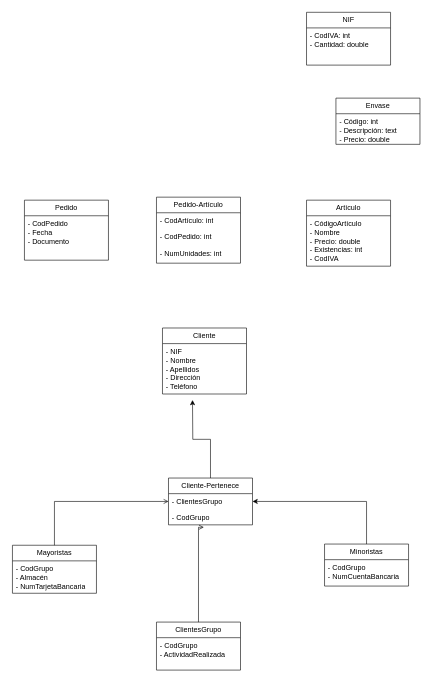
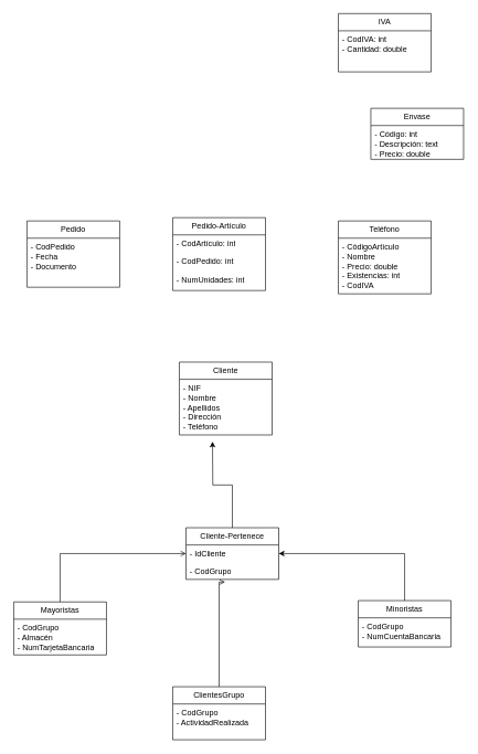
  <mxCell id="0" />
  <mxCell id="1" parent="0" />
  <mxCell id="2" value="Cliente" style="swimlane;fontStyle=0;childLayout=stackLayout;horizontal=1;startSize=26;fillColor=none;horizontalStack=0;resizeParent=1;resizeParentMax=0;resizeLast=0;collapsible=1;marginBottom=0;whiteSpace=wrap;html=1;" vertex="1" parent="1"><mxGeometry x="270" y="546" width="140" height="110" as="geometry" /></mxCell>
  <mxCell id="3" value="- NIF&lt;div&gt;- Nombre&lt;/div&gt;&lt;div&gt;- Apellidos&lt;/div&gt;&lt;div&gt;- Dirección&lt;/div&gt;&lt;div&gt;- Teléfono&lt;/div&gt;" style="text;strokeColor=none;fillColor=none;align=left;verticalAlign=top;spacingLeft=4;spacingRight=4;overflow=hidden;rotatable=0;points=[[0,0.5],[1,0.5]];portConstraint=eastwest;whiteSpace=wrap;html=1;" vertex="1" parent="2"><mxGeometry y="26" width="140" height="84" as="geometry" /></mxCell>
  <mxCell id="4" style="edgeStyle=orthogonalEdgeStyle;rounded=0;orthogonalLoop=1;jettySize=auto;html=1;entryX=0;entryY=0.5;entryDx=0;entryDy=0;endArrow=open;" edge="1" parent="1" source="5" target="14"><mxGeometry relative="1" as="geometry" /></mxCell>
  <mxCell id="5" value="Mayoristas" style="swimlane;fontStyle=0;childLayout=stackLayout;horizontal=1;startSize=26;fillColor=none;horizontalStack=0;resizeParent=1;resizeParentMax=0;resizeLast=0;collapsible=1;marginBottom=0;whiteSpace=wrap;html=1;" vertex="1" parent="1"><mxGeometry x="20" y="908" width="140" height="80" as="geometry" /></mxCell>
  <mxCell id="6" value="&lt;div&gt;-&amp;nbsp;&lt;span style=&quot;background-color: transparent; color: light-dark(rgb(0, 0, 0), rgb(255, 255, 255));&quot;&gt;CodGrupo&lt;/span&gt;&lt;/div&gt;- Almacén&lt;div&gt;- NumTarjetaBancaria&lt;/div&gt;" style="text;strokeColor=none;fillColor=none;align=left;verticalAlign=top;spacingLeft=4;spacingRight=4;overflow=hidden;rotatable=0;points=[[0,0.5],[1,0.5]];portConstraint=eastwest;whiteSpace=wrap;html=1;" vertex="1" parent="5"><mxGeometry y="26" width="140" height="54" as="geometry" /></mxCell>
  <mxCell id="7" style="edgeStyle=orthogonalEdgeStyle;rounded=0;orthogonalLoop=1;jettySize=auto;html=1;entryX=1;entryY=0.5;entryDx=0;entryDy=0;" edge="1" parent="1" source="8" target="14"><mxGeometry relative="1" as="geometry" /></mxCell>
  <mxCell id="8" value="Minoristas" style="swimlane;fontStyle=0;childLayout=stackLayout;horizontal=1;startSize=26;fillColor=none;horizontalStack=0;resizeParent=1;resizeParentMax=0;resizeLast=0;collapsible=1;marginBottom=0;whiteSpace=wrap;html=1;" vertex="1" parent="1"><mxGeometry x="540" y="906" width="140" height="70" as="geometry" /></mxCell>
  <mxCell id="9" value="- CodGrupo&lt;br&gt;- NumCuentaBancaria" style="text;strokeColor=none;fillColor=none;align=left;verticalAlign=top;spacingLeft=4;spacingRight=4;overflow=hidden;rotatable=0;points=[[0,0.5],[1,0.5]];portConstraint=eastwest;whiteSpace=wrap;html=1;" vertex="1" parent="8"><mxGeometry y="26" width="140" height="44" as="geometry" /></mxCell>
  <mxCell id="10" value="ClientesGrupo" style="swimlane;fontStyle=0;childLayout=stackLayout;horizontal=1;startSize=26;fillColor=none;horizontalStack=0;resizeParent=1;resizeParentMax=0;resizeLast=0;collapsible=1;marginBottom=0;whiteSpace=wrap;html=1;" vertex="1" parent="1"><mxGeometry x="260" y="1036" width="140" height="80" as="geometry" /></mxCell>
  <mxCell id="11" value="&lt;div&gt;-&amp;nbsp;&lt;span style=&quot;background-color: transparent; color: light-dark(rgb(0, 0, 0), rgb(255, 255, 255));&quot;&gt;CodGrupo&lt;/span&gt;&lt;/div&gt;- ActividadRealizada" style="text;strokeColor=none;fillColor=none;align=left;verticalAlign=top;spacingLeft=4;spacingRight=4;overflow=hidden;rotatable=0;points=[[0,0.5],[1,0.5]];portConstraint=eastwest;whiteSpace=wrap;html=1;" vertex="1" parent="10"><mxGeometry y="26" width="140" height="54" as="geometry" /></mxCell>
  <mxCell id="12" style="edgeStyle=orthogonalEdgeStyle;rounded=0;orthogonalLoop=1;jettySize=auto;html=1;" edge="1" parent="1" source="13"><mxGeometry relative="1" as="geometry"><mxPoint x="320" y="666" as="targetPoint" /></mxGeometry></mxCell>
  <mxCell id="13" value="Cliente-Pertenece" style="swimlane;fontStyle=0;childLayout=stackLayout;horizontal=1;startSize=26;fillColor=none;horizontalStack=0;resizeParent=1;resizeParentMax=0;resizeLast=0;collapsible=1;marginBottom=0;whiteSpace=wrap;html=1;" vertex="1" parent="1"><mxGeometry x="280" y="796" width="140" height="78" as="geometry" /></mxCell>
- <mxCell id="14" value="- ClientesGrupo" style="text;strokeColor=none;fillColor=none;align=left;verticalAlign=top;spacingLeft=4;spacingRight=4;overflow=hidden;rotatable=0;points=[[0,0.5],[1,0.5]];portConstraint=eastwest;whiteSpace=wrap;html=1;" vertex="1" parent="13"><mxGeometry y="26" width="140" height="26" as="geometry" /></mxCell>
+ <mxCell id="14" value="- IdCliente" style="text;strokeColor=none;fillColor=none;align=left;verticalAlign=top;spacingLeft=4;spacingRight=4;overflow=hidden;rotatable=0;points=[[0,0.5],[1,0.5]];portConstraint=eastwest;whiteSpace=wrap;html=1;" vertex="1" parent="13"><mxGeometry y="26" width="140" height="26" as="geometry" /></mxCell>
  <mxCell id="15" value="- CodGrupo" style="text;strokeColor=none;fillColor=none;align=left;verticalAlign=top;spacingLeft=4;spacingRight=4;overflow=hidden;rotatable=0;points=[[0,0.5],[1,0.5]];portConstraint=eastwest;whiteSpace=wrap;html=1;" vertex="1" parent="13"><mxGeometry y="52" width="140" height="26" as="geometry" /></mxCell>
  <mxCell id="16" style="edgeStyle=orthogonalEdgeStyle;rounded=0;orthogonalLoop=1;jettySize=auto;html=1;entryX=0.421;entryY=1.154;entryDx=0;entryDy=0;entryPerimeter=0;endArrow=open;" edge="1" parent="1" source="10" target="15"><mxGeometry relative="1" as="geometry"><Array as="points"><mxPoint x="330" y="878" /></Array></mxGeometry></mxCell>
  <mxCell id="17" value="Pedido" style="swimlane;fontStyle=0;childLayout=stackLayout;horizontal=1;startSize=26;fillColor=none;horizontalStack=0;resizeParent=1;resizeParentMax=0;resizeLast=0;collapsible=1;marginBottom=0;whiteSpace=wrap;html=1;" vertex="1" parent="1"><mxGeometry x="40" y="333" width="140" height="100" as="geometry" /></mxCell>
  <mxCell id="18" value="- CodPedido&lt;div&gt;- Fecha&lt;/div&gt;&lt;div&gt;- Documento&lt;/div&gt;&lt;div&gt;&lt;br&gt;&lt;/div&gt;" style="text;strokeColor=none;fillColor=none;align=left;verticalAlign=top;spacingLeft=4;spacingRight=4;overflow=hidden;rotatable=0;points=[[0,0.5],[1,0.5]];portConstraint=eastwest;whiteSpace=wrap;html=1;" vertex="1" parent="17"><mxGeometry y="26" width="140" height="74" as="geometry" /></mxCell>
- <mxCell id="19" value="Artículo" style="swimlane;fontStyle=0;childLayout=stackLayout;horizontal=1;startSize=26;fillColor=none;horizontalStack=0;resizeParent=1;resizeParentMax=0;resizeLast=0;collapsible=1;marginBottom=0;whiteSpace=wrap;html=1;" vertex="1" parent="1"><mxGeometry x="510" y="333" width="140" height="110" as="geometry" /></mxCell>
+ <mxCell id="19" value="Teléfono" style="swimlane;fontStyle=0;childLayout=stackLayout;horizontal=1;startSize=26;fillColor=none;horizontalStack=0;resizeParent=1;resizeParentMax=0;resizeLast=0;collapsible=1;marginBottom=0;whiteSpace=wrap;html=1;" vertex="1" parent="1"><mxGeometry x="510" y="333" width="140" height="110" as="geometry" /></mxCell>
  <mxCell id="20" value="- CódigoArtículo&lt;div&gt;- Nombre&lt;/div&gt;&lt;div&gt;- Precio: double&lt;/div&gt;&lt;div&gt;- Existencias: int&lt;/div&gt;&lt;div&gt;- CodIVA&lt;/div&gt;" style="text;strokeColor=none;fillColor=none;align=left;verticalAlign=top;spacingLeft=4;spacingRight=4;overflow=hidden;rotatable=0;points=[[0,0.5],[1,0.5]];portConstraint=eastwest;whiteSpace=wrap;html=1;" vertex="1" parent="19"><mxGeometry y="26" width="140" height="84" as="geometry" /></mxCell>
  <mxCell id="21" value="Pedido-Artículo" style="swimlane;fontStyle=0;childLayout=stackLayout;horizontal=1;startSize=26;fillColor=none;horizontalStack=0;resizeParent=1;resizeParentMax=0;resizeLast=0;collapsible=1;marginBottom=0;whiteSpace=wrap;html=1;" vertex="1" parent="1"><mxGeometry x="260" y="328" width="140" height="110" as="geometry" /></mxCell>
  <mxCell id="22" value="- CodArtículo: int" style="text;strokeColor=none;fillColor=none;align=left;verticalAlign=top;spacingLeft=4;spacingRight=4;overflow=hidden;rotatable=0;points=[[0,0.5],[1,0.5]];portConstraint=eastwest;whiteSpace=wrap;html=1;" vertex="1" parent="21"><mxGeometry y="26" width="140" height="26" as="geometry" /></mxCell>
  <mxCell id="23" value="- CodPedido: int&lt;div&gt;&lt;br&gt;&lt;/div&gt;&lt;div&gt;- NumUnidades: int&lt;/div&gt;" style="text;strokeColor=none;fillColor=none;align=left;verticalAlign=top;spacingLeft=4;spacingRight=4;overflow=hidden;rotatable=0;points=[[0,0.5],[1,0.5]];portConstraint=eastwest;whiteSpace=wrap;html=1;" vertex="1" parent="21"><mxGeometry y="52" width="140" height="58" as="geometry" /></mxCell>
- <mxCell id="24" value="NIF" style="swimlane;fontStyle=0;childLayout=stackLayout;horizontal=1;startSize=26;fillColor=none;horizontalStack=0;resizeParent=1;resizeParentMax=0;resizeLast=0;collapsible=1;marginBottom=0;whiteSpace=wrap;html=1;" vertex="1" parent="1"><mxGeometry x="510" y="20" width="140" height="88" as="geometry" /></mxCell>
+ <mxCell id="24" value="IVA" style="swimlane;fontStyle=0;childLayout=stackLayout;horizontal=1;startSize=26;fillColor=none;horizontalStack=0;resizeParent=1;resizeParentMax=0;resizeLast=0;collapsible=1;marginBottom=0;whiteSpace=wrap;html=1;" vertex="1" parent="1"><mxGeometry x="510" y="20" width="140" height="88" as="geometry" /></mxCell>
  <mxCell id="25" value="- CodIVA: int&lt;div&gt;- Cantidad: double&lt;/div&gt;" style="text;strokeColor=none;fillColor=none;align=left;verticalAlign=top;spacingLeft=4;spacingRight=4;overflow=hidden;rotatable=0;points=[[0,0.5],[1,0.5]];portConstraint=eastwest;whiteSpace=wrap;html=1;" vertex="1" parent="24"><mxGeometry y="26" width="140" height="62" as="geometry" /></mxCell>
  <mxCell id="26" value="Envase" style="swimlane;fontStyle=0;childLayout=stackLayout;horizontal=1;startSize=26;fillColor=none;horizontalStack=0;resizeParent=1;resizeParentMax=0;resizeLast=0;collapsible=1;marginBottom=0;whiteSpace=wrap;html=1;" vertex="1" parent="1"><mxGeometry x="559" y="163" width="140" height="77" as="geometry" /></mxCell>
  <mxCell id="27" value="- Código: int&lt;div&gt;- Descripción: text&lt;/div&gt;&lt;div&gt;- Precio: double&lt;/div&gt;" style="text;strokeColor=none;fillColor=none;align=left;verticalAlign=top;spacingLeft=4;spacingRight=4;overflow=hidden;rotatable=0;points=[[0,0.5],[1,0.5]];portConstraint=eastwest;whiteSpace=wrap;html=1;" vertex="1" parent="26"><mxGeometry y="26" width="140" height="51" as="geometry" /></mxCell>
